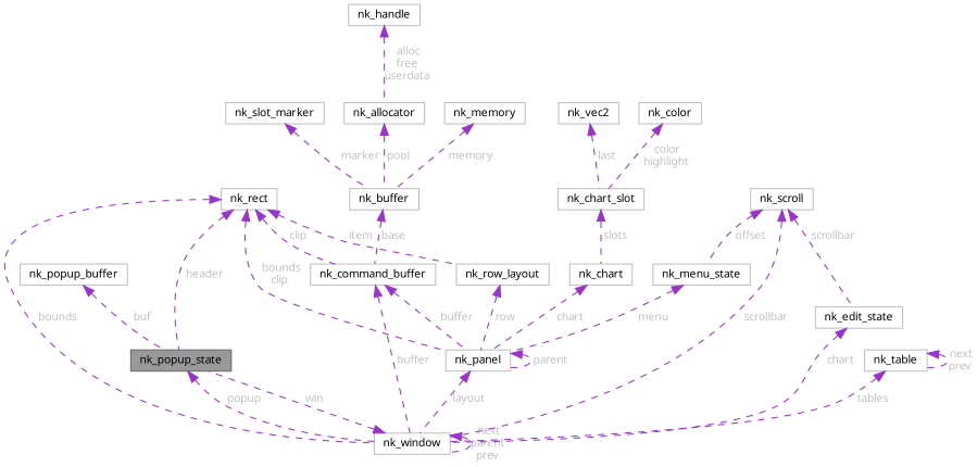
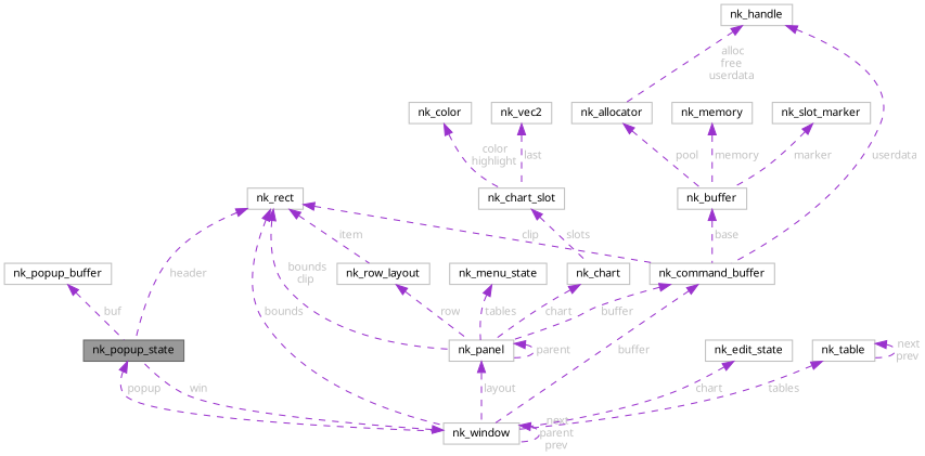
  digraph {
    fontname="Noto Sans"
    node [color=grey75 fillcolor=white fontname="Noto Sans" fontsize=10 shape=box style=filled]
    edge [color=darkorchid3 dir=back fontcolor=grey fontname="Noto Sans" fontsize=10 labelfontname=Helvetica labelfontsize=10 style=dashed]
    n1 [color=gray40 fillcolor=grey60 fontcolor=black height=0.2 label=nk_popup_state width=0.4]
    n2 [height=0.2 label=nk_window width=0.4]
    n3 [height=0.2 label=nk_rect width=0.4]
    n4 [height=0.2 label=nk_command_buffer width=0.4]
    n5 [height=0.2 label=nk_panel width=0.4]
    n6 [height=0.2 label=nk_row_layout width=0.4]
-   n7 [height=0.2 label=nk_scroll width=0.4]
    n8 [height=0.2 label=nk_menu_state width=0.4]
    n9 [height=0.2 label=nk_edit_state width=0.4]
    n10 [height=0.2 label=nk_buffer width=0.4]
    n11 [height=0.2 label=nk_slot_marker width=0.4]
    n12 [height=0.2 label=nk_allocator width=0.4]
    n13 [height=0.2 label=nk_handle width=0.4]
    n14 [height=0.2 label=nk_memory width=0.4]
    n15 [height=0.2 label=nk_chart width=0.4]
    n16 [height=0.2 label=nk_chart_slot width=0.4]
    n17 [height=0.2 label=nk_color width=0.4]
    n18 [height=0.2 label=nk_vec2 width=0.4]
    n19 [height=0.2 label=nk_table width=0.4]
    n20 [height=0.2 label=nk_popup_buffer width=0.4]
    n1 -> n2 [label=" popup"]
    n2 -> n1 [label=" win"]
    n2 -> n2 [label=" next\nparent\nprev"]
    n3 -> n1 [label=" header"]
    n3 -> n2 [label=" bounds"]
    n3 -> n4 [label=" clip"]
    n3 -> n5 [label=" bounds\nclip"]
    n3 -> n6 [label=" item"]
    n4 -> n2 [label=" buffer"]
    n4 -> n5 [label=" buffer"]
    n5 -> n2 [label=" layout"]
    n5 -> n5 [label=" parent"]
    n6 -> n5 [label=" row"]
-   n7 -> n2 [label=" scrollbar"]
-   n7 -> n8 [label=" offset"]
-   n7 -> n9 [label=" scrollbar"]
-   n8 -> n5 [label=" menu"]
+   n8 -> n5 [label=" tables"]
    n9 -> n2 [label=" chart"]
    n10 -> n4 [label=" base"]
    n11 -> n10 [label=" marker"]
    n12 -> n10 [label=" pool"]
+   n13 -> n4 [label=" userdata"]
    n13 -> n12 [label=" alloc\nfree\nuserdata"]
    n14 -> n10 [label=" memory"]
    n15 -> n5 [label=" chart"]
    n16 -> n15 [label=" slots"]
    n17 -> n16 [label=" color\nhighlight"]
    n18 -> n16 [label=" last"]
    n19 -> n2 [label=" tables"]
    n19 -> n19 [label=" next\nprev"]
    n20 -> n1 [label=" buf"]
  }
